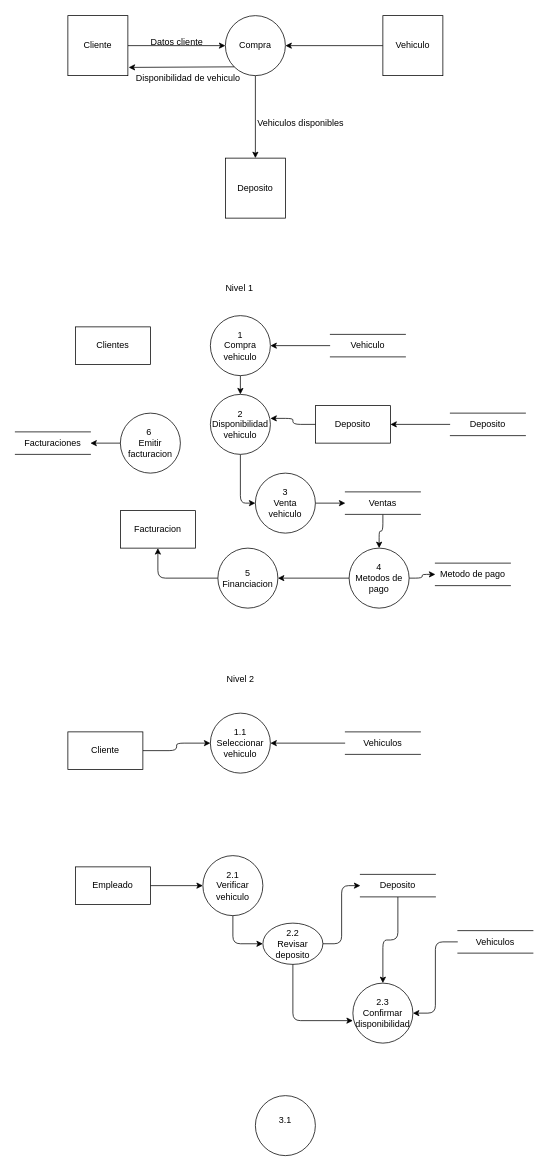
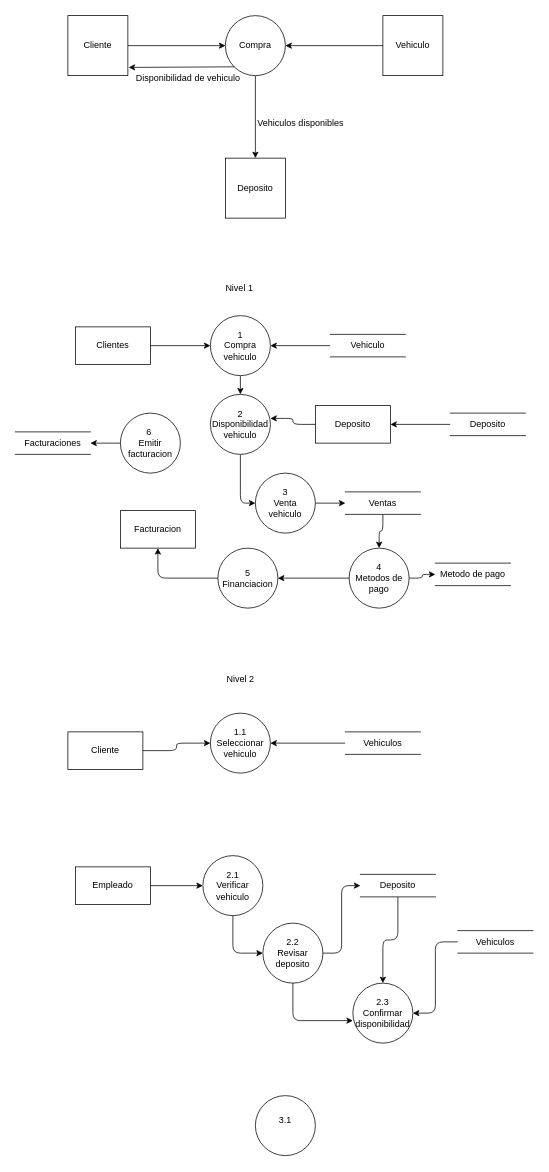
  <mxCell id="0" />
  <mxCell id="1" parent="0" />
  <mxCell id="2" style="edgeStyle=none;html=1;entryX=0.5;entryY=0;entryDx=0;entryDy=0;" edge="1" parent="1" source="3" target="4"><mxGeometry relative="1" as="geometry" /></mxCell>
  <mxCell id="3" value="Compra" style="ellipse;whiteSpace=wrap;html=1;aspect=fixed;" vertex="1" parent="1"><mxGeometry x="300" y="20" width="80" height="80" as="geometry" /></mxCell>
  <mxCell id="4" value="Deposito" style="whiteSpace=wrap;html=1;aspect=fixed;" vertex="1" parent="1"><mxGeometry x="300" y="210" width="80" height="80" as="geometry" /></mxCell>
  <mxCell id="5" style="edgeStyle=none;html=1;" edge="1" parent="1" source="6" target="3"><mxGeometry relative="1" as="geometry" /></mxCell>
  <mxCell id="6" value="Vehiculo" style="whiteSpace=wrap;html=1;aspect=fixed;" vertex="1" parent="1"><mxGeometry x="510" y="20" width="80" height="80" as="geometry" /></mxCell>
  <mxCell id="7" style="edgeStyle=none;html=1;entryX=0;entryY=0.5;entryDx=0;entryDy=0;" edge="1" parent="1" source="8" target="3"><mxGeometry relative="1" as="geometry" /></mxCell>
  <mxCell id="8" value="Cliente" style="whiteSpace=wrap;html=1;aspect=fixed;" vertex="1" parent="1"><mxGeometry x="90" y="20" width="80" height="80" as="geometry" /></mxCell>
  <mxCell id="9" style="edgeStyle=none;html=1;exitX=0;exitY=1;exitDx=0;exitDy=0;entryX=1.013;entryY=0.863;entryDx=0;entryDy=0;entryPerimeter=0;" edge="1" parent="1" source="3" target="8"><mxGeometry relative="1" as="geometry" /></mxCell>
- <mxCell id="10" value="Datos cliente" style="text;html=1;align=center;verticalAlign=middle;resizable=0;points=[];autosize=1;strokeColor=none;fillColor=none;" vertex="1" parent="1"><mxGeometry x="190" y="40" width="90" height="30" as="geometry" /></mxCell>
  <mxCell id="11" value="Disponibilidad de vehiculo" style="text;html=1;align=center;verticalAlign=middle;resizable=0;points=[];autosize=1;strokeColor=none;fillColor=none;" vertex="1" parent="1"><mxGeometry x="170" y="88" width="160" height="30" as="geometry" /></mxCell>
  <mxCell id="12" value="Vehiculos disponibles" style="text;html=1;align=center;verticalAlign=middle;resizable=0;points=[];autosize=1;strokeColor=none;fillColor=none;" vertex="1" parent="1"><mxGeometry x="330" y="148" width="140" height="30" as="geometry" /></mxCell>
  <mxCell id="13" value="Nivel 1&amp;nbsp;" style="text;html=1;align=center;verticalAlign=middle;resizable=0;points=[];autosize=1;strokeColor=none;fillColor=none;" vertex="1" parent="1"><mxGeometry x="290" y="368" width="60" height="30" as="geometry" /></mxCell>
  <mxCell id="14" style="edgeStyle=orthogonalEdgeStyle;html=1;entryX=1;entryY=0.5;entryDx=0;entryDy=0;" edge="1" parent="1" source="15" target="37"><mxGeometry relative="1" as="geometry" /></mxCell>
  <mxCell id="15" value="6&amp;nbsp;&lt;div&gt;Emitir facturacion&lt;/div&gt;" style="ellipse;whiteSpace=wrap;html=1;aspect=fixed;" vertex="1" parent="1"><mxGeometry x="160" y="550" width="80" height="80" as="geometry" /></mxCell>
  <mxCell id="16" style="edgeStyle=orthogonalEdgeStyle;html=1;entryX=0.5;entryY=1;entryDx=0;entryDy=0;" edge="1" parent="1" source="17" target="36"><mxGeometry relative="1" as="geometry" /></mxCell>
  <mxCell id="17" value="5&lt;div&gt;Financiacion&lt;/div&gt;" style="ellipse;whiteSpace=wrap;html=1;aspect=fixed;" vertex="1" parent="1"><mxGeometry x="290" y="730" width="80" height="80" as="geometry" /></mxCell>
  <mxCell id="18" style="edgeStyle=orthogonalEdgeStyle;html=1;entryX=1;entryY=0.5;entryDx=0;entryDy=0;" edge="1" parent="1" source="20" target="17"><mxGeometry relative="1" as="geometry" /></mxCell>
  <mxCell id="19" style="edgeStyle=orthogonalEdgeStyle;html=1;entryX=0;entryY=0.5;entryDx=0;entryDy=0;" edge="1" parent="1" source="20" target="35"><mxGeometry relative="1" as="geometry" /></mxCell>
  <mxCell id="20" value="4&lt;div&gt;Metodos de pago&lt;/div&gt;" style="ellipse;whiteSpace=wrap;html=1;aspect=fixed;" vertex="1" parent="1"><mxGeometry x="465" y="730" width="80" height="80" as="geometry" /></mxCell>
  <mxCell id="21" style="edgeStyle=orthogonalEdgeStyle;html=1;entryX=0;entryY=0.5;entryDx=0;entryDy=0;" edge="1" parent="1" source="22" target="34"><mxGeometry relative="1" as="geometry" /></mxCell>
  <mxCell id="22" value="3&lt;div&gt;Venta vehiculo&lt;/div&gt;" style="ellipse;whiteSpace=wrap;html=1;aspect=fixed;" vertex="1" parent="1"><mxGeometry x="340" y="630" width="80" height="80" as="geometry" /></mxCell>
  <mxCell id="23" style="edgeStyle=orthogonalEdgeStyle;html=1;" edge="1" parent="1" source="24" target="22"><mxGeometry relative="1" as="geometry"><Array as="points"><mxPoint x="320" y="670" /><mxPoint x="410" y="670" /></Array></mxGeometry></mxCell>
  <mxCell id="24" value="2&lt;div&gt;Disponibilidad vehiculo&lt;/div&gt;" style="ellipse;whiteSpace=wrap;html=1;aspect=fixed;" vertex="1" parent="1"><mxGeometry x="280" y="525" width="80" height="80" as="geometry" /></mxCell>
  <mxCell id="25" style="edgeStyle=none;html=1;entryX=0.5;entryY=0;entryDx=0;entryDy=0;" edge="1" parent="1" source="26" target="24"><mxGeometry relative="1" as="geometry" /></mxCell>
  <mxCell id="26" value="1&lt;div&gt;Compra vehiculo&lt;/div&gt;" style="ellipse;whiteSpace=wrap;html=1;aspect=fixed;" vertex="1" parent="1"><mxGeometry x="280" y="420" width="80" height="80" as="geometry" /></mxCell>
  <mxCell id="27" style="edgeStyle=none;html=1;entryX=1;entryY=0.5;entryDx=0;entryDy=0;" edge="1" parent="1" source="28" target="26"><mxGeometry relative="1" as="geometry" /></mxCell>
  <mxCell id="28" value="Vehiculo" style="html=1;dashed=0;whiteSpace=wrap;shape=partialRectangle;right=0;left=0;" vertex="1" parent="1"><mxGeometry x="440" y="445" width="100" height="30" as="geometry" /></mxCell>
  <mxCell id="29" value="Deposito" style="html=1;dashed=0;whiteSpace=wrap;" vertex="1" parent="1"><mxGeometry x="420" y="540" width="100" height="50" as="geometry" /></mxCell>
  <mxCell id="30" style="edgeStyle=orthogonalEdgeStyle;html=1;entryX=1;entryY=0.4;entryDx=0;entryDy=0;entryPerimeter=0;" edge="1" parent="1" source="29" target="24"><mxGeometry relative="1" as="geometry" /></mxCell>
  <mxCell id="31" style="edgeStyle=none;html=1;entryX=1;entryY=0.5;entryDx=0;entryDy=0;" edge="1" parent="1" source="32" target="29"><mxGeometry relative="1" as="geometry" /></mxCell>
  <mxCell id="32" value="Deposito" style="html=1;dashed=0;whiteSpace=wrap;shape=partialRectangle;right=0;left=0;" vertex="1" parent="1"><mxGeometry x="600" y="550" width="100" height="30" as="geometry" /></mxCell>
  <mxCell id="33" style="edgeStyle=orthogonalEdgeStyle;html=1;entryX=0.5;entryY=0;entryDx=0;entryDy=0;" edge="1" parent="1" source="34" target="20"><mxGeometry relative="1" as="geometry" /></mxCell>
  <mxCell id="34" value="Ventas" style="html=1;dashed=0;whiteSpace=wrap;shape=partialRectangle;right=0;left=0;" vertex="1" parent="1"><mxGeometry x="460" y="655" width="100" height="30" as="geometry" /></mxCell>
  <mxCell id="35" value="Metodo de pago" style="html=1;dashed=0;whiteSpace=wrap;shape=partialRectangle;right=0;left=0;" vertex="1" parent="1"><mxGeometry x="580" y="750" width="100" height="30" as="geometry" /></mxCell>
  <mxCell id="36" value="Facturacion" style="html=1;dashed=0;whiteSpace=wrap;" vertex="1" parent="1"><mxGeometry x="160" y="680" width="100" height="50" as="geometry" /></mxCell>
  <mxCell id="37" value="Facturaciones" style="html=1;dashed=0;whiteSpace=wrap;shape=partialRectangle;right=0;left=0;" vertex="1" parent="1"><mxGeometry x="20" y="575" width="100" height="30" as="geometry" /></mxCell>
+ <mxCell id="38" style="edgeStyle=orthogonalEdgeStyle;html=1;entryX=0;entryY=0.5;entryDx=0;entryDy=0;" edge="1" parent="1" source="39" target="26"><mxGeometry relative="1" as="geometry" /></mxCell>
  <mxCell id="39" value="Clientes" style="html=1;dashed=0;whiteSpace=wrap;" vertex="1" parent="1"><mxGeometry x="100" y="435" width="100" height="50" as="geometry" /></mxCell>
  <mxCell id="40" value="Nivel 2" style="text;html=1;align=center;verticalAlign=middle;resizable=0;points=[];autosize=1;strokeColor=none;fillColor=none;" vertex="1" parent="1"><mxGeometry x="290" y="890" width="60" height="30" as="geometry" /></mxCell>
  <mxCell id="41" style="edgeStyle=orthogonalEdgeStyle;html=1;entryX=0;entryY=0.5;entryDx=0;entryDy=0;" edge="1" parent="1" source="42" target="43"><mxGeometry relative="1" as="geometry" /></mxCell>
  <mxCell id="42" value="Cliente" style="html=1;dashed=0;whiteSpace=wrap;" vertex="1" parent="1"><mxGeometry x="90" y="975" width="100" height="50" as="geometry" /></mxCell>
  <mxCell id="43" value="1.1&lt;div&gt;Seleccionar vehiculo&lt;/div&gt;" style="ellipse;whiteSpace=wrap;html=1;aspect=fixed;" vertex="1" parent="1"><mxGeometry x="280" y="950" width="80" height="80" as="geometry" /></mxCell>
  <mxCell id="44" style="edgeStyle=orthogonalEdgeStyle;html=1;entryX=1;entryY=0.5;entryDx=0;entryDy=0;" edge="1" parent="1" source="45" target="43"><mxGeometry relative="1" as="geometry" /></mxCell>
  <mxCell id="45" value="Vehiculos" style="html=1;dashed=0;whiteSpace=wrap;shape=partialRectangle;right=0;left=0;" vertex="1" parent="1"><mxGeometry x="460" y="975" width="100" height="30" as="geometry" /></mxCell>
  <mxCell id="46" style="edgeStyle=orthogonalEdgeStyle;html=1;entryX=0;entryY=0.5;entryDx=0;entryDy=0;" edge="1" parent="1" source="47" target="49"><mxGeometry relative="1" as="geometry" /></mxCell>
  <mxCell id="47" value="Empleado" style="html=1;dashed=0;whiteSpace=wrap;" vertex="1" parent="1"><mxGeometry x="100" y="1155" width="100" height="50" as="geometry" /></mxCell>
  <mxCell id="48" style="edgeStyle=orthogonalEdgeStyle;html=1;entryX=0;entryY=0.5;entryDx=0;entryDy=0;" edge="1" parent="1" source="49" target="52"><mxGeometry relative="1" as="geometry" /></mxCell>
  <mxCell id="49" value="2.1&lt;div&gt;Verificar vehiculo&lt;/div&gt;" style="ellipse;whiteSpace=wrap;html=1;aspect=fixed;" vertex="1" parent="1"><mxGeometry x="270" y="1140" width="80" height="80" as="geometry" /></mxCell>
  <mxCell id="50" value="2.3&lt;div&gt;Confirmar disponibilidad&lt;/div&gt;" style="ellipse;whiteSpace=wrap;html=1;aspect=fixed;" vertex="1" parent="1"><mxGeometry x="470" y="1310" width="80" height="80" as="geometry" /></mxCell>
  <mxCell id="51" style="edgeStyle=orthogonalEdgeStyle;html=1;entryX=0;entryY=0.5;entryDx=0;entryDy=0;" edge="1" parent="1" source="52" target="56"><mxGeometry relative="1" as="geometry" /></mxCell>
- <mxCell id="52" value="2.2&lt;div&gt;Revisar deposito&lt;/div&gt;" style="ellipse;whiteSpace=wrap;html=1;aspect=fixed;" vertex="1" parent="1"><mxGeometry x="350" y="1230" width="80" height="55" as="geometry" /></mxCell>
+ <mxCell id="52" value="2.2&lt;div&gt;Revisar deposito&lt;/div&gt;" style="ellipse;whiteSpace=wrap;html=1;aspect=fixed;" vertex="1" parent="1"><mxGeometry x="350" y="1230" width="80" height="80" as="geometry" /></mxCell>
  <mxCell id="53" style="edgeStyle=orthogonalEdgeStyle;html=1;entryX=1;entryY=0.5;entryDx=0;entryDy=0;" edge="1" parent="1" source="54" target="50"><mxGeometry relative="1" as="geometry" /></mxCell>
  <mxCell id="54" value="Vehiculos" style="html=1;dashed=0;whiteSpace=wrap;shape=partialRectangle;right=0;left=0;" vertex="1" parent="1"><mxGeometry x="610" y="1240" width="100" height="30" as="geometry" /></mxCell>
  <mxCell id="55" style="edgeStyle=orthogonalEdgeStyle;html=1;entryX=0.5;entryY=0;entryDx=0;entryDy=0;" edge="1" parent="1" source="56" target="50"><mxGeometry relative="1" as="geometry" /></mxCell>
  <mxCell id="56" value="Deposito" style="html=1;dashed=0;whiteSpace=wrap;shape=partialRectangle;right=0;left=0;" vertex="1" parent="1"><mxGeometry x="480" y="1165" width="100" height="30" as="geometry" /></mxCell>
  <mxCell id="57" style="edgeStyle=orthogonalEdgeStyle;html=1;entryX=0;entryY=0.625;entryDx=0;entryDy=0;entryPerimeter=0;" edge="1" parent="1" source="52" target="50"><mxGeometry relative="1" as="geometry"><Array as="points"><mxPoint x="390" y="1360" /></Array></mxGeometry></mxCell>
  <mxCell id="58" value="3.1&lt;div&gt;&lt;br&gt;&lt;/div&gt;" style="ellipse;whiteSpace=wrap;html=1;aspect=fixed;" vertex="1" parent="1"><mxGeometry x="340" y="1460" width="80" height="80" as="geometry" /></mxCell>
